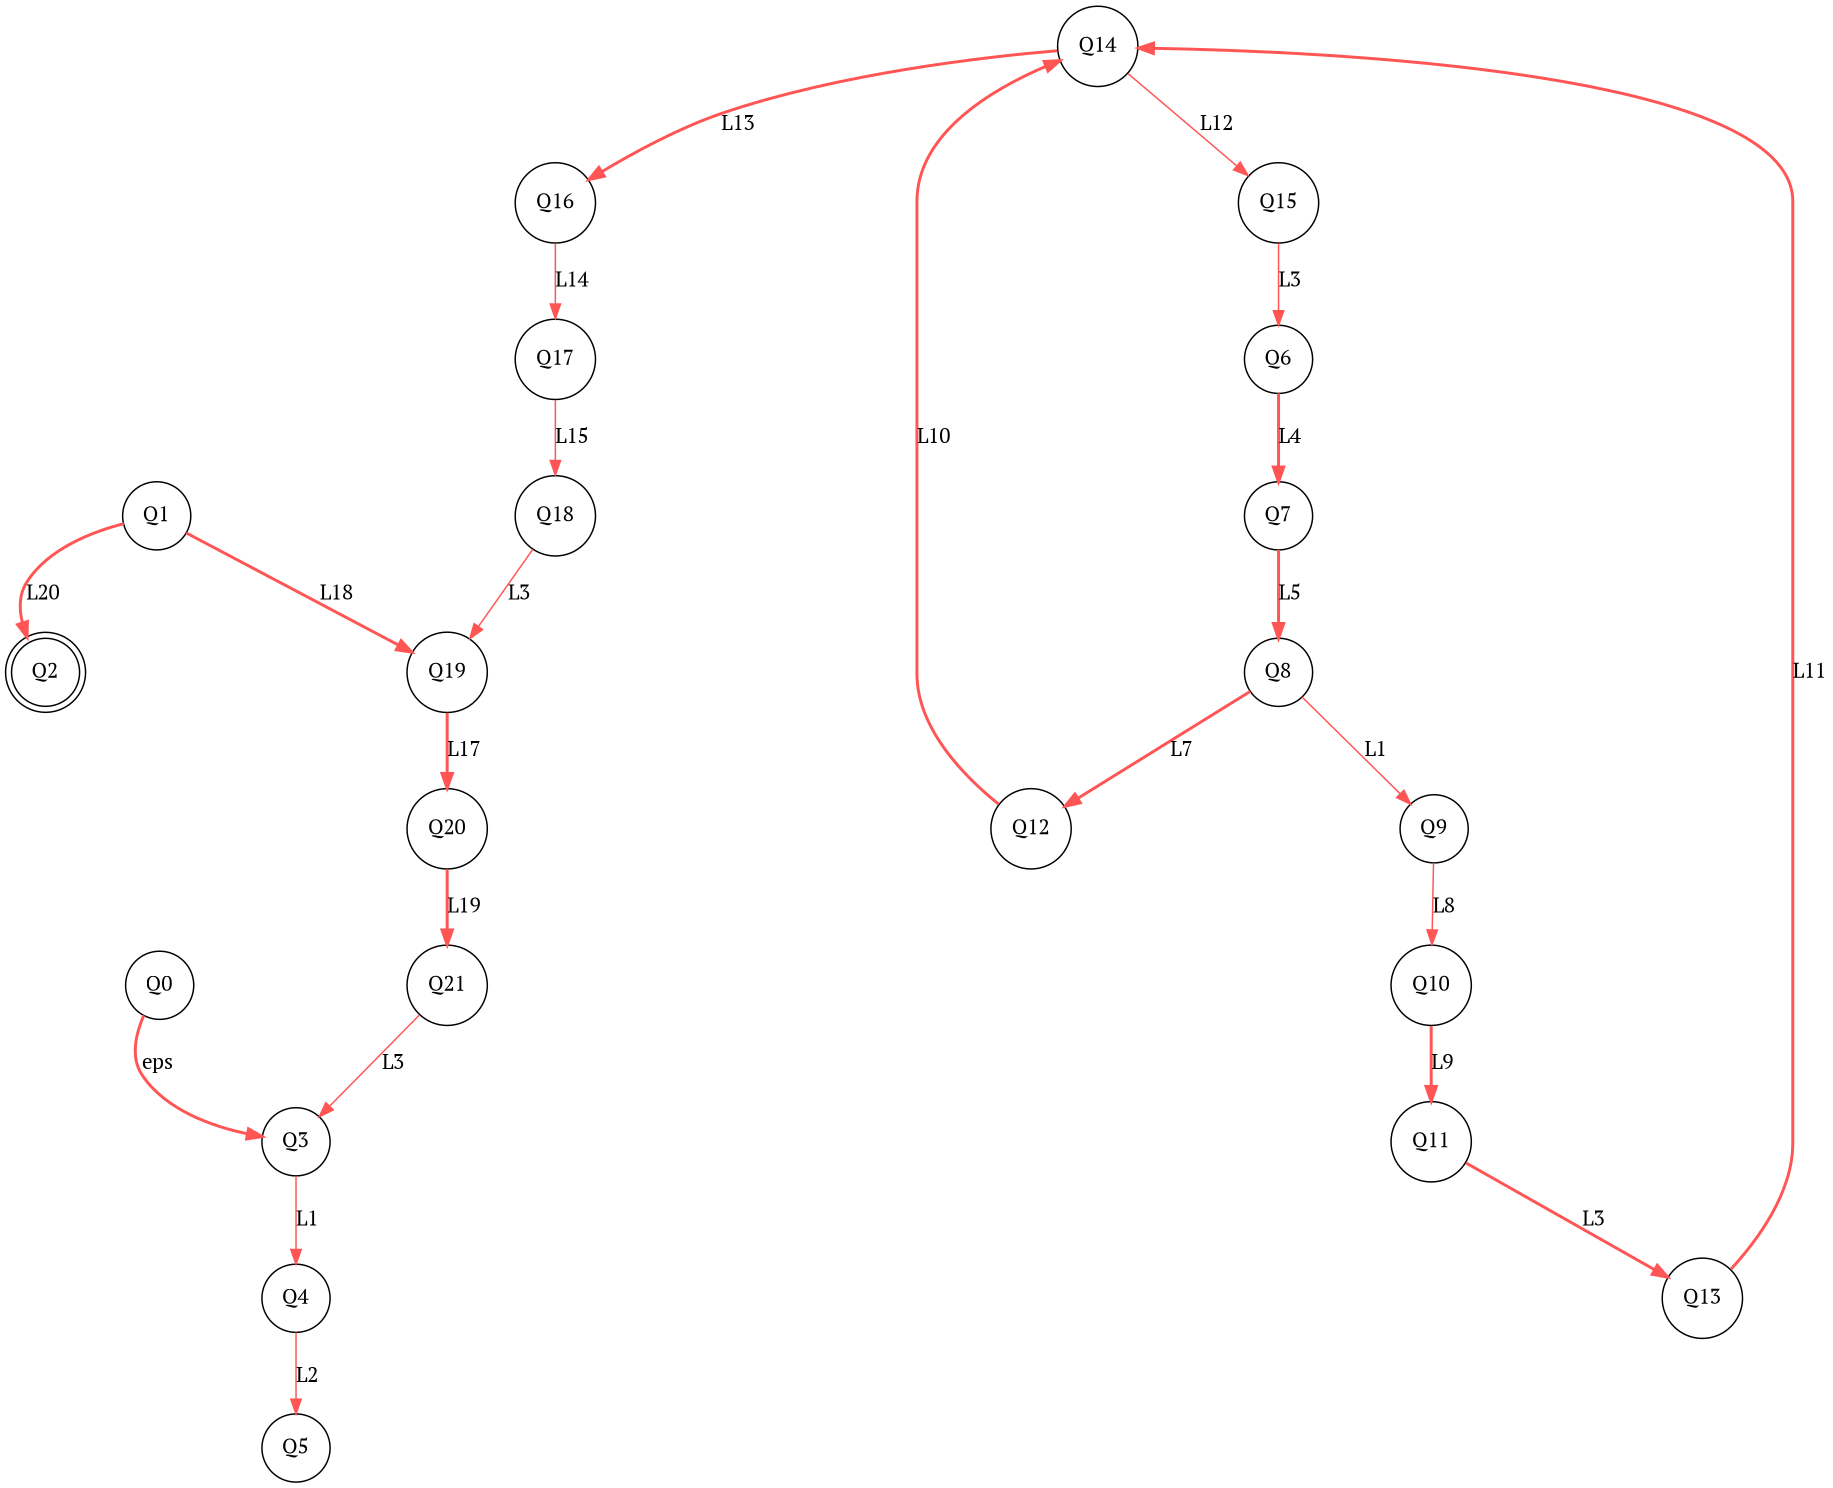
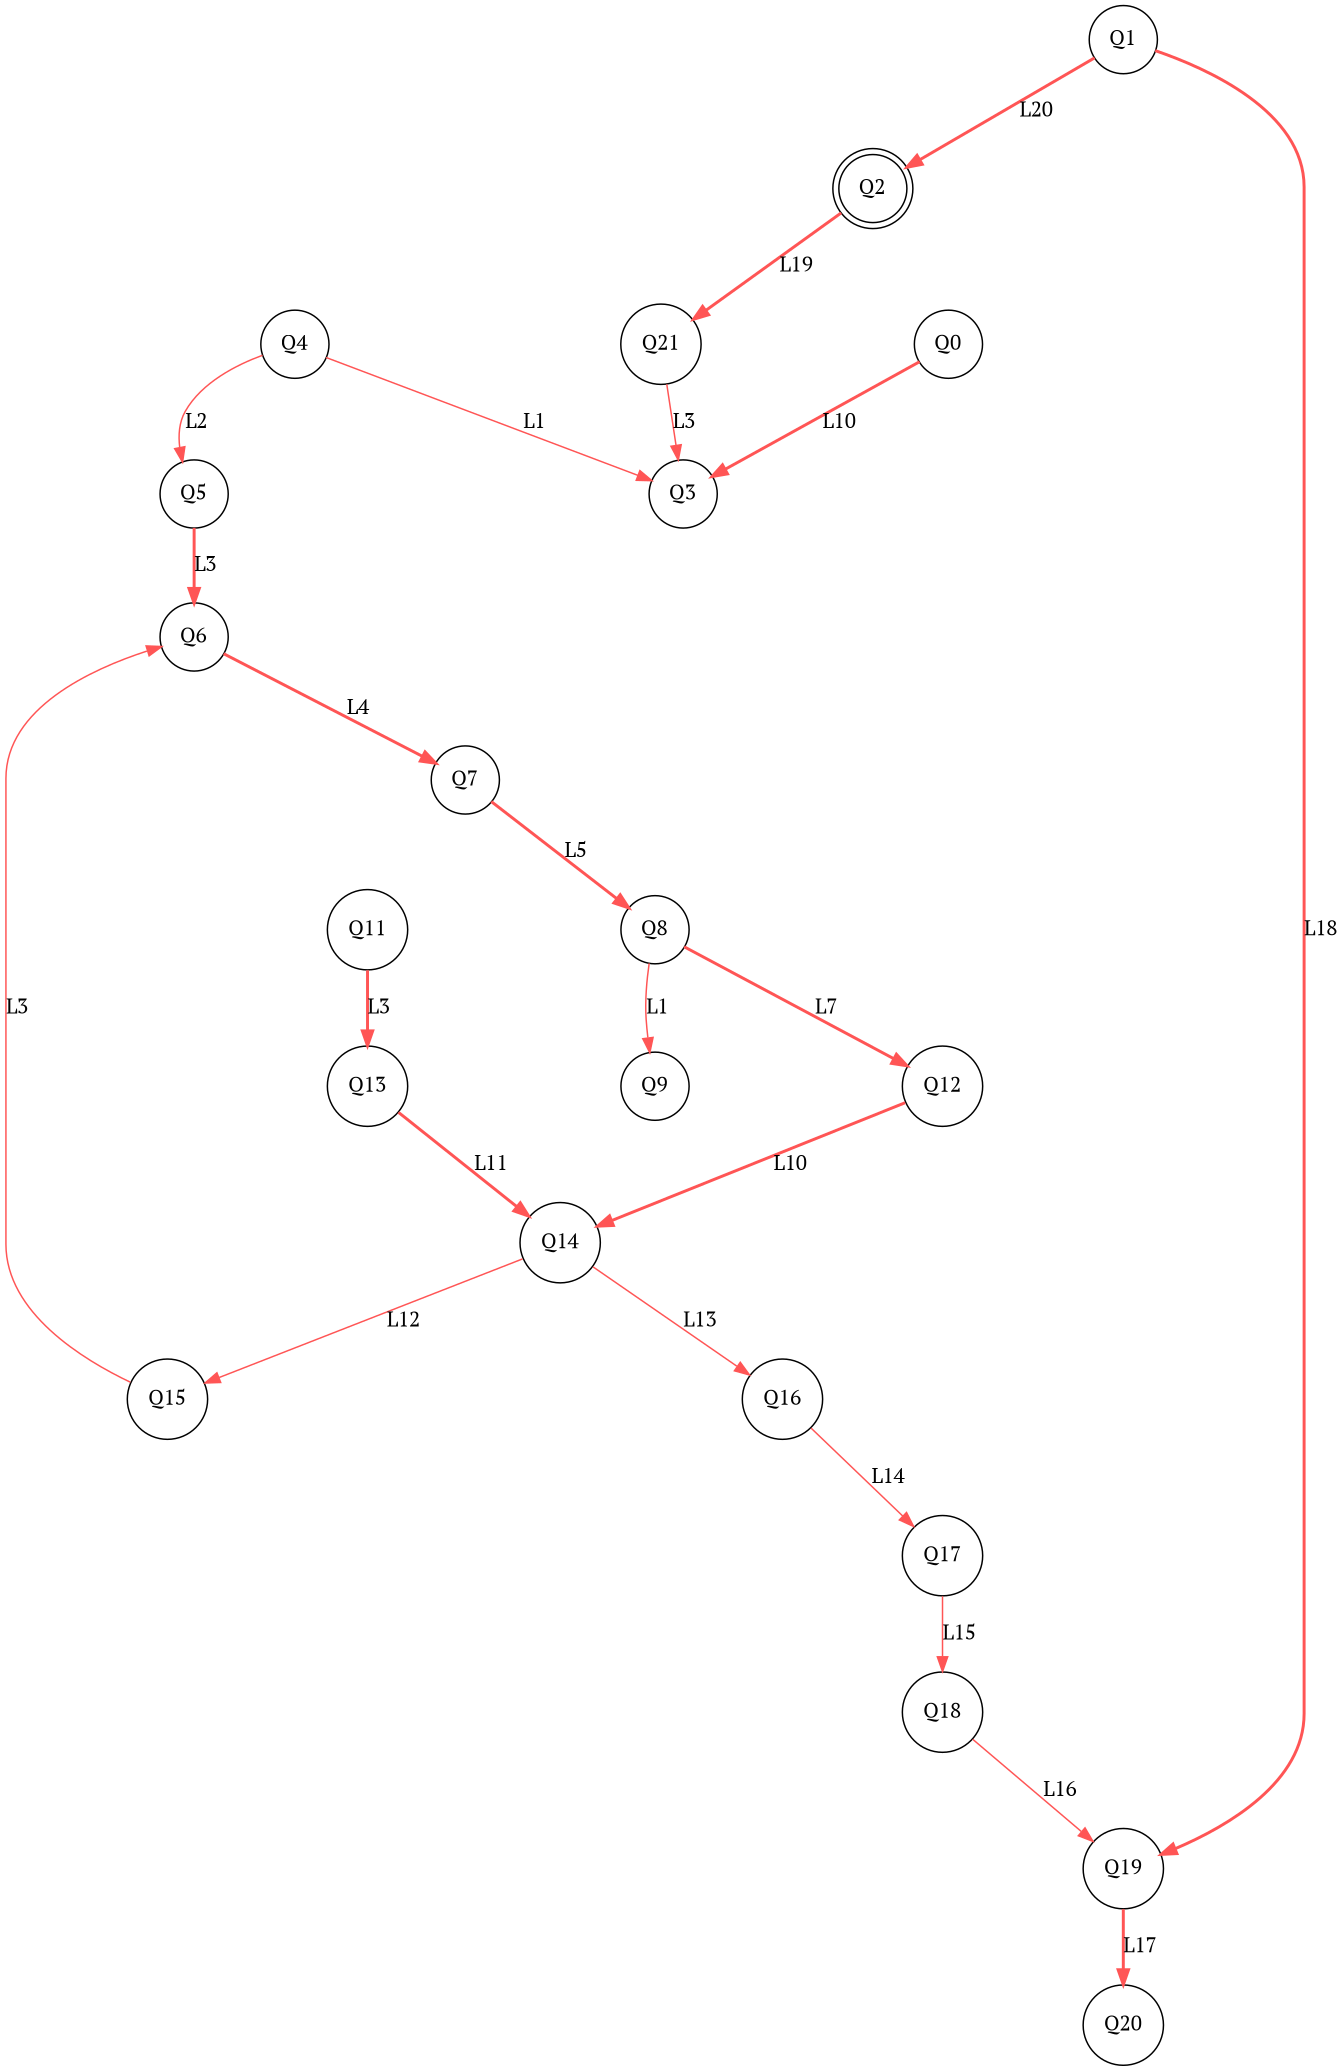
  digraph {
    fontname="PT Serif"
    nodesep=2.0
    node [fontname="PT Serif" shape=circle]
    edge [color="#ff5555" fontname="PT Serif" style=bold]
    Q0
    Q3
    Q4
    Q5
    Q2 [peripheries=2]
    Q1
    Q19
    Q6
    Q7
    Q8
    Q9
    Q12
-   Q10
    Q14
    Q11
    Q15
    Q16
    Q13
    Q17
    Q18
    Q20
    Q21
-   Q0 -> Q3 [label=eps]
-   Q3 -> Q4 [label=L1 style=solid]
+   Q0 -> Q3 [label=L10]
+   Q4 -> Q3 [label=L1 style=solid]
    Q4 -> Q5 [label=L2 style=solid]
+   Q5 -> Q6 [label=L3]
    Q1 -> Q2 [label=L20]
    Q1 -> Q19 [label=L18]
    Q19 -> Q20 [label=L17]
    Q6 -> Q7 [label=L4]
    Q7 -> Q8 [label=L5]
    Q8 -> Q9 [label=L1 style=solid]
    Q8 -> Q12 [label=L7]
-   Q9 -> Q10 [label=L8 style=solid]
    Q12 -> Q14 [label=L10]
-   Q10 -> Q11 [label=L9]
    Q14 -> Q15 [label=L12 style=solid]
-   Q14 -> Q16 [label=L13]
+   Q14 -> Q16 [label=L13 style=solid]
    Q11 -> Q13 [label=L3]
    Q15 -> Q6 [label=L3 style=solid]
    Q16 -> Q17 [label=L14 style=solid]
    Q13 -> Q14 [label=L11]
    Q17 -> Q18 [label=L15 style=solid]
-   Q18 -> Q19 [label=L3 style=solid]
-   Q20 -> Q21 [label=L19]
+   Q18 -> Q19 [label=L16 style=solid]
+   Q2 -> Q21 [label=L19]
    Q21 -> Q3 [label=L3 style=solid]
  }
